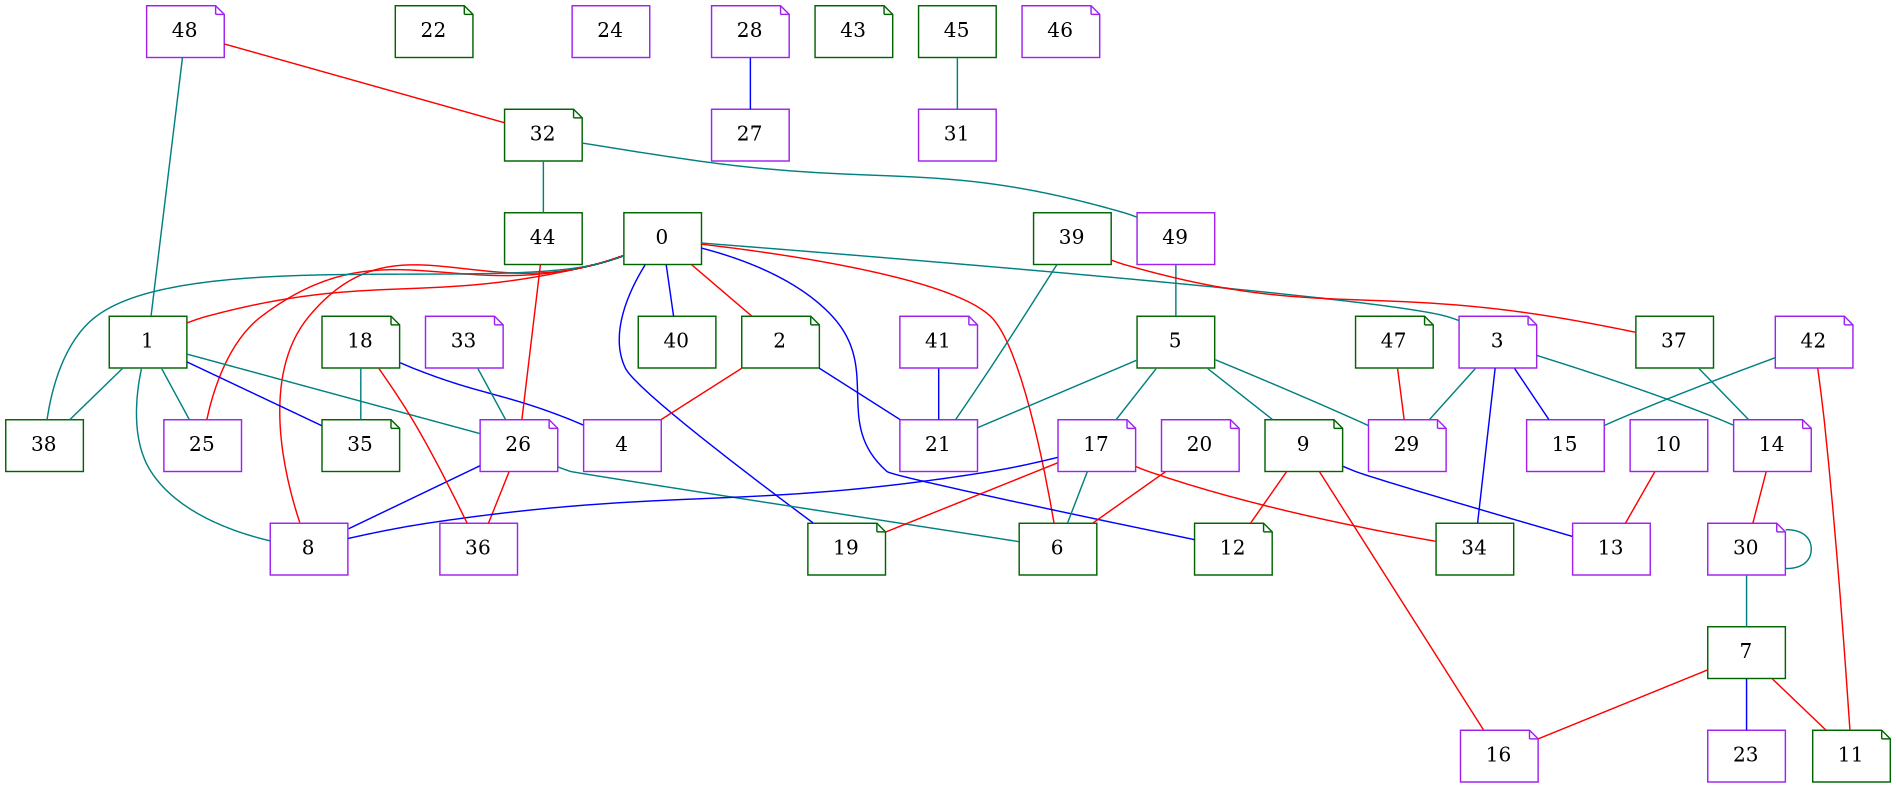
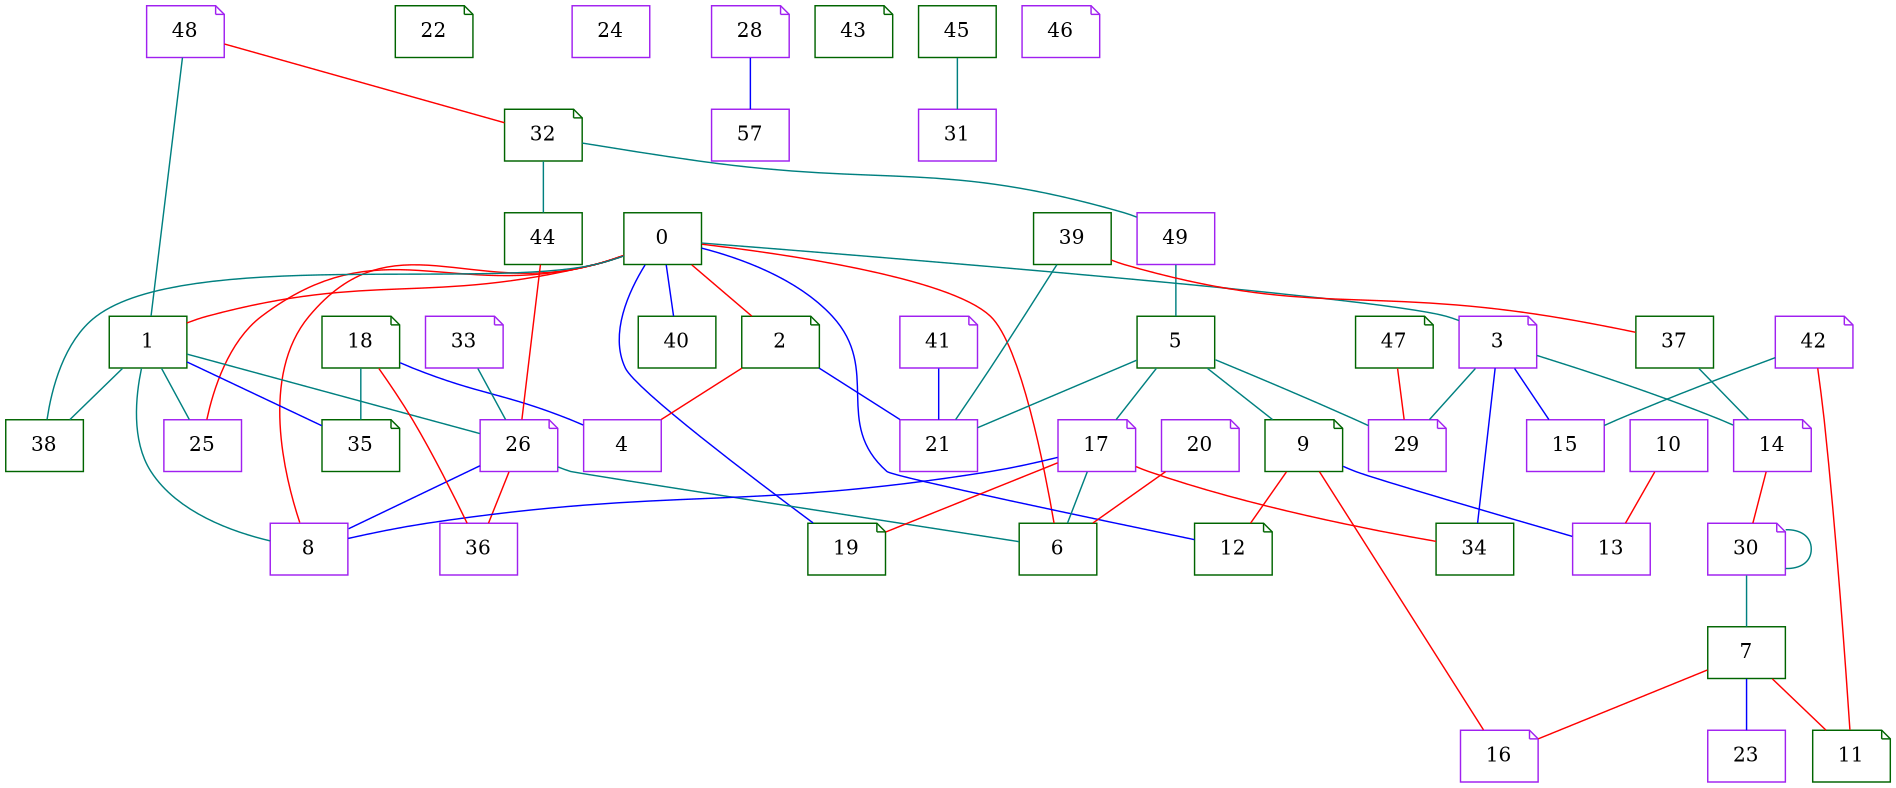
  graph {
    node [color=purple shape=box]
    edge [color=teal]
    0 [color=darkgreen]
    1 [color=darkgreen]
    2 [color=darkgreen shape=note]
    3 [shape=note]
    6 [color=darkgreen]
    8
    12 [color=darkgreen shape=note]
    19 [color=darkgreen shape=note]
    25
    38 [color=darkgreen]
    40 [color=darkgreen]
    26 [shape=note]
    35 [color=darkgreen shape=note]
    4
    21
    14 [shape=note]
    15
    29 [shape=note]
    34 [color=darkgreen]
    36
    30 [shape=note]
    5 [color=darkgreen]
    9 [color=darkgreen shape=note]
    17 [shape=note]
    16 [shape=note]
    13
    7 [color=darkgreen]
    11 [color=darkgreen shape=note]
    23
    10
    18 [color=darkgreen shape=note]
    20 [shape=note]
    22 [color=darkgreen shape=note]
    24
    28 [shape=note]
-   27
+   27 [label=57]
    32 [color=darkgreen shape=note]
    44 [color=darkgreen]
    49
    33 [shape=note]
    37 [color=darkgreen]
    39 [color=darkgreen]
    41 [shape=note]
    42 [shape=note]
    43 [color=darkgreen shape=note]
    45 [color=darkgreen]
    31
    46 [shape=note]
    47 [color=darkgreen shape=note]
    48 [shape=note]
    0 -- 1 [color=red]
    0 -- 2 [color=red]
    0 -- 3
    0 -- 6 [color=red]
    0 -- 8 [color=red]
    0 -- 12 [color=blue]
    0 -- 19 [color=blue]
    0 -- 25 [color=red]
    0 -- 38
    0 -- 40 [color=blue]
    1 -- 8
    1 -- 25
    1 -- 38
    1 -- 26
    1 -- 35 [color=blue]
    2 -- 4 [color=red]
    2 -- 21 [color=blue]
    3 -- 14
    3 -- 15 [color=blue]
    3 -- 29
    3 -- 34 [color=blue]
    26 -- 6
    26 -- 8 [color=blue]
    26 -- 36 [color=red]
    14 -- 30 [color=red]
    30 -- 30
    30 -- 7
    5 -- 21
    5 -- 29
    5 -- 9
    5 -- 17
    9 -- 12 [color=red]
    9 -- 16 [color=red]
    9 -- 13 [color=blue]
    17 -- 6
    17 -- 8 [color=blue]
    17 -- 19 [color=red]
    17 -- 34 [color=red]
    7 -- 16 [color=red]
    7 -- 11 [color=red]
    7 -- 23 [color=blue]
    10 -- 13 [color=red]
    18 -- 35
    18 -- 4 [color=blue]
    18 -- 36 [color=red]
    20 -- 6 [color=red]
    28 -- 27 [color=blue]
    32 -- 44
    32 -- 49
    44 -- 26 [color=red]
    49 -- 5
    33 -- 26
    37 -- 14
    39 -- 21
    39 -- 37 [color=red]
    41 -- 21 [color=blue]
    42 -- 15
    42 -- 11 [color=red]
    45 -- 31
    47 -- 29 [color=red]
    48 -- 1
    48 -- 32 [color=red]
  }
